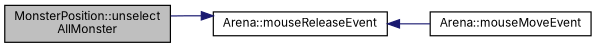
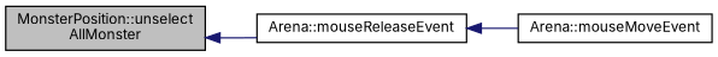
  digraph {
    fontname=Inter
    rankdir=LR
    node [color=black fontname=Inter fontsize=10 shape=record]
    edge [color=midnightblue dir=back fontname=Inter fontsize=10 labelfontname=Helvetica labelfontsize=10 style=solid]
    n1 [fillcolor=grey75 fontcolor=black height=0.2 label="MonsterPosition::unselect\lAllMonster" style=filled width=0.4]
    n2 [height=0.2 label="Arena::mouseReleaseEvent" width=0.4]
    n3 [height=0.2 label="Arena::mouseMoveEvent" width=0.4]
-   n2 -> n1
+   n1 -> n2
    n2 -> n3
  }
